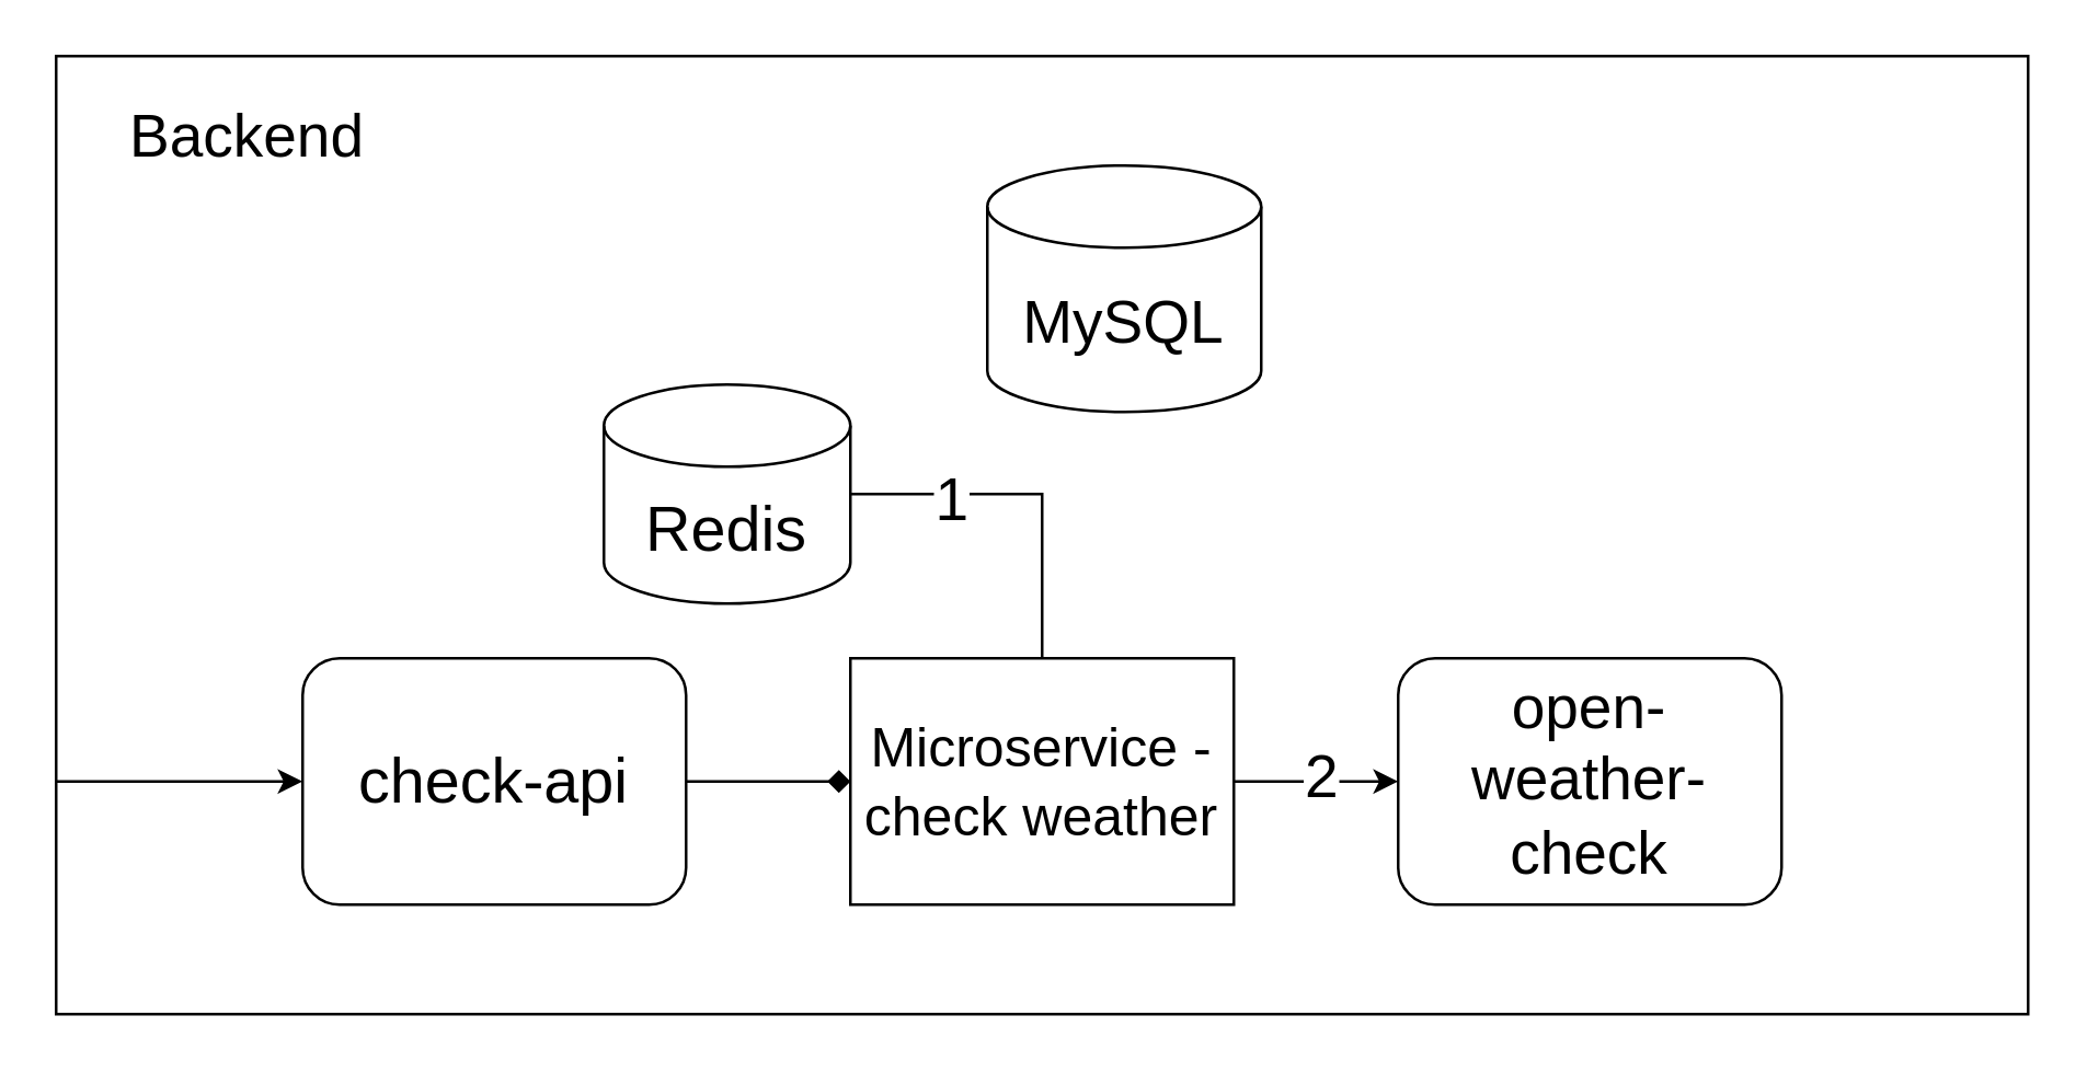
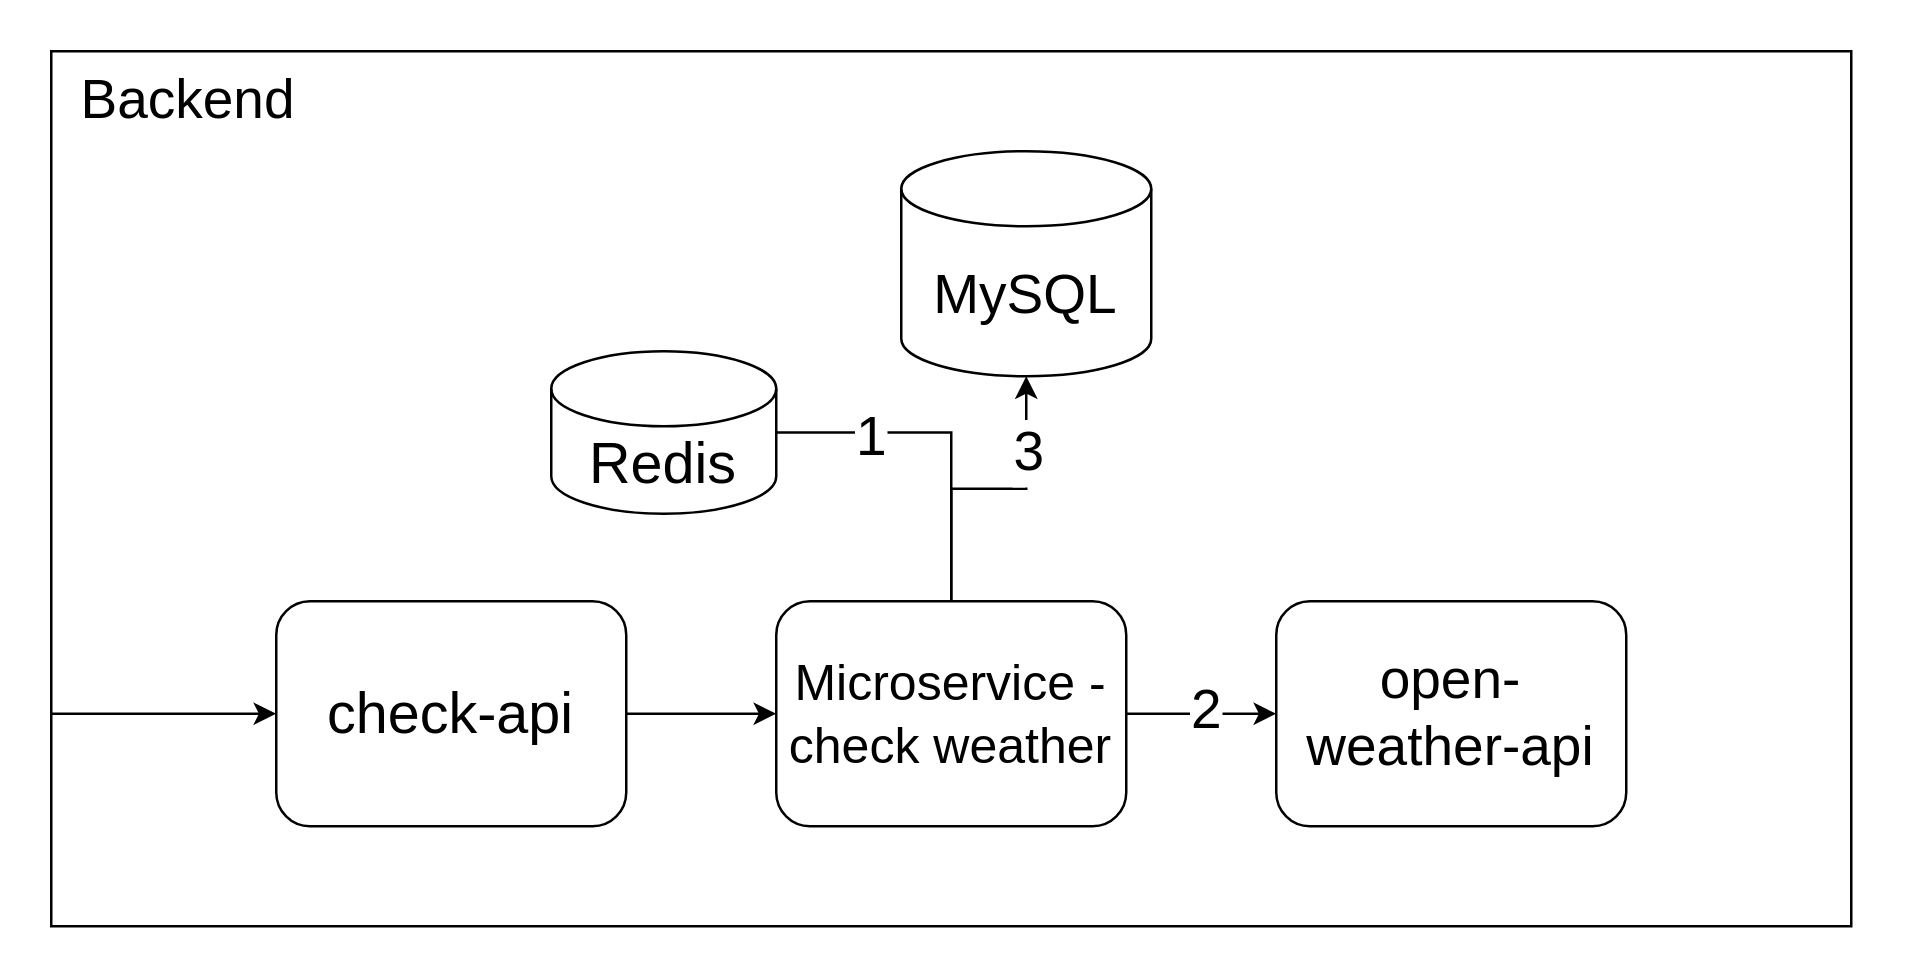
  <mxCell id="0" />
  <mxCell id="1" parent="0" />
  <mxCell id="2" value="" style="rounded=0;whiteSpace=wrap;html=1;" vertex="1" parent="1"><mxGeometry x="20" y="20" width="720" height="350" as="geometry" /></mxCell>
  <mxCell id="3" value="&lt;font style=&quot;font-size: 22px;&quot;&gt;MySQL&lt;/font&gt;" style="shape=cylinder3;whiteSpace=wrap;html=1;boundedLbl=1;backgroundOutline=1;size=15;" vertex="1" parent="1"><mxGeometry x="360" y="60" width="100" height="90" as="geometry" /></mxCell>
- <mxCell id="4" value="&lt;font style=&quot;font-size: 23px;&quot;&gt;Redis&lt;/font&gt;" style="shape=cylinder3;whiteSpace=wrap;html=1;boundedLbl=1;backgroundOutline=1;size=15;" vertex="1" parent="1"><mxGeometry x="220" y="140" width="90" height="80" as="geometry" /></mxCell>
+ <mxCell id="4" value="&lt;font style=&quot;font-size: 23px;&quot;&gt;Redis&lt;/font&gt;" style="shape=cylinder3;whiteSpace=wrap;html=1;boundedLbl=1;backgroundOutline=1;size=15;" vertex="1" parent="1"><mxGeometry x="220" y="140" width="90" height="65" as="geometry" /></mxCell>
+ <mxCell id="5" style="edgeStyle=orthogonalEdgeStyle;rounded=0;orthogonalLoop=1;jettySize=auto;html=1;entryX=0.5;entryY=1;entryDx=0;entryDy=0;entryPerimeter=0;fontSize=17;" edge="1" parent="1" source="11" target="3"><mxGeometry relative="1" as="geometry" /></mxCell>
+ <mxCell id="6" value="3" style="edgeLabel;html=1;align=center;verticalAlign=middle;resizable=0;points=[];fontSize=22;" vertex="1" connectable="0" parent="5"><mxGeometry x="0.54" y="-2" relative="1" as="geometry"><mxPoint x="-2" y="2" as="offset" /></mxGeometry></mxCell>
  <mxCell id="7" style="edgeStyle=orthogonalEdgeStyle;rounded=0;orthogonalLoop=1;jettySize=auto;html=1;entryX=1;entryY=0.5;entryDx=0;entryDy=0;entryPerimeter=0;fontSize=17;endArrow=none;" edge="1" parent="1" source="11" target="4"><mxGeometry relative="1" as="geometry" /></mxCell>
  <mxCell id="8" value="1" style="edgeLabel;html=1;align=center;verticalAlign=middle;resizable=0;points=[];fontSize=22;" vertex="1" connectable="0" parent="7"><mxGeometry x="0.436" y="2" relative="1" as="geometry"><mxPoint x="-1" as="offset" /></mxGeometry></mxCell>
  <mxCell id="9" style="edgeStyle=orthogonalEdgeStyle;rounded=0;orthogonalLoop=1;jettySize=auto;html=1;entryX=0;entryY=0.5;entryDx=0;entryDy=0;fontSize=17;" edge="1" parent="1" source="11" target="12"><mxGeometry relative="1" as="geometry" /></mxCell>
  <mxCell id="10" value="2" style="edgeLabel;html=1;align=center;verticalAlign=middle;resizable=0;points=[];fontSize=22;" vertex="1" connectable="0" parent="9"><mxGeometry x="0.059" y="2" relative="1" as="geometry"><mxPoint x="-1" as="offset" /></mxGeometry></mxCell>
- <mxCell id="11" value="&lt;font style=&quot;font-size: 20px;&quot;&gt;Microservice - check weather&lt;/font&gt;" style="whiteSpace=wrap;html=1;fontSize=17;rounded=0;" vertex="1" parent="1"><mxGeometry x="310" y="240" width="140" height="90" as="geometry" /></mxCell>
- <mxCell id="12" value="&lt;font style=&quot;font-size: 22px;&quot;&gt;open-weather-check&lt;/font&gt;" style="rounded=1;whiteSpace=wrap;html=1;fontSize=17;" vertex="1" parent="1"><mxGeometry x="510" y="240" width="140" height="90" as="geometry" /></mxCell>
- <mxCell id="13" style="edgeStyle=orthogonalEdgeStyle;rounded=0;orthogonalLoop=1;jettySize=auto;html=1;entryX=0;entryY=0.5;entryDx=0;entryDy=0;fontSize=17;endArrow=diamond;" edge="1" parent="1" source="14" target="11"><mxGeometry relative="1" as="geometry" /></mxCell>
+ <mxCell id="11" value="&lt;font style=&quot;font-size: 20px;&quot;&gt;Microservice - check weather&lt;/font&gt;" style="rounded=1;whiteSpace=wrap;html=1;fontSize=17;" vertex="1" parent="1"><mxGeometry x="310" y="240" width="140" height="90" as="geometry" /></mxCell>
+ <mxCell id="12" value="&lt;font style=&quot;font-size: 22px;&quot;&gt;open-weather-api&lt;/font&gt;" style="rounded=1;whiteSpace=wrap;html=1;fontSize=17;" vertex="1" parent="1"><mxGeometry x="510" y="240" width="140" height="90" as="geometry" /></mxCell>
+ <mxCell id="13" style="edgeStyle=orthogonalEdgeStyle;rounded=0;orthogonalLoop=1;jettySize=auto;html=1;entryX=0;entryY=0.5;entryDx=0;entryDy=0;fontSize=17;" edge="1" parent="1" source="14" target="11"><mxGeometry relative="1" as="geometry" /></mxCell>
  <mxCell id="14" value="&lt;font style=&quot;font-size: 23px;&quot;&gt;check-api&lt;/font&gt;" style="rounded=1;whiteSpace=wrap;html=1;fontSize=17;" vertex="1" parent="1"><mxGeometry x="110" y="240" width="140" height="90" as="geometry" /></mxCell>
  <mxCell id="15" value="" style="endArrow=classic;html=1;rounded=0;fontSize=17;entryX=0;entryY=0.5;entryDx=0;entryDy=0;" edge="1" parent="1" target="14"><mxGeometry width="50" height="50" relative="1" as="geometry"><mxPoint x="20" y="285" as="sourcePoint" /><mxPoint x="120" y="370" as="targetPoint" /></mxGeometry></mxCell>
- <mxCell id="16" value="Backend" style="text;html=1;strokeColor=none;fillColor=none;align=center;verticalAlign=middle;whiteSpace=wrap;rounded=0;fontSize=22;" vertex="1" parent="1"><mxGeometry x="35" y="30" width="110" height="40" as="geometry" /></mxCell>
+ <mxCell id="16" value="Backend" style="text;html=1;strokeColor=none;fillColor=none;align=center;verticalAlign=middle;whiteSpace=wrap;rounded=0;fontSize=22;" vertex="1" parent="1"><mxGeometry x="20" y="20" width="110" height="40" as="geometry" /></mxCell>
